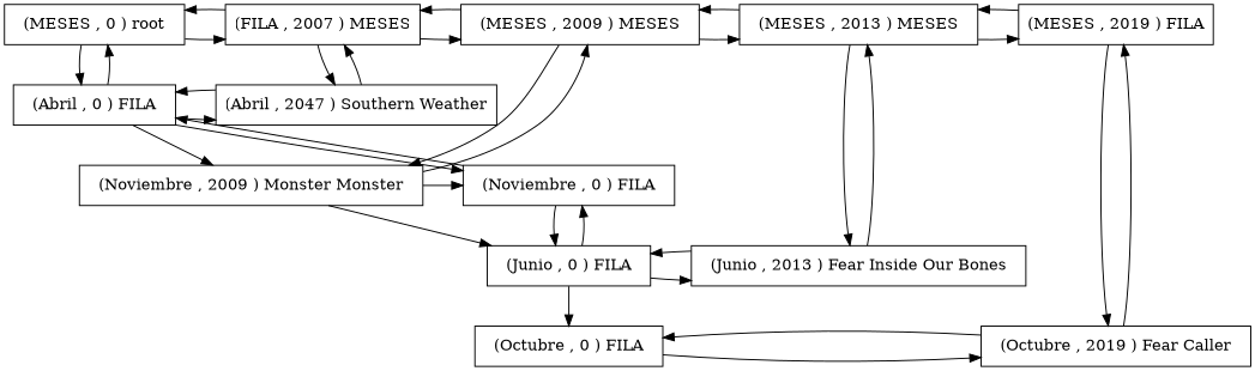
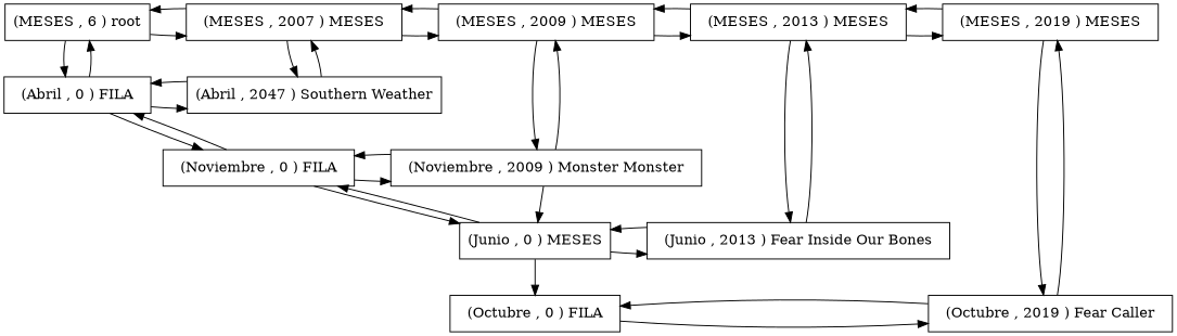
  digraph {
    nodesep=0.5
    rankdir=TB
    node [shape=rectangle]
-   n1 [height=0.5 label="  (MESES , 0 ) root  " width=0.5]
-   n2 [height=0.5 label="(FILA , 2007 ) MESES" width=0.5]
+   n1 [height=0.5 label="(MESES , 6 ) root" width=0.5]
+   n2 [height=0.5 label="  (MESES , 2007 ) MESES  " width=0.5]
    n3 [height=0.5 label="  (MESES , 2009 ) MESES  " width=0.5]
    n4 [height=0.5 label="  (MESES , 2013 ) MESES  " width=0.5]
-   n5 [height=0.5 label="(MESES , 2019 ) FILA" width=0.5]
+   n5 [height=0.5 label="  (MESES , 2019 ) MESES  " width=0.5]
    n6 [height=0.5 label="  (Abril , 0 ) FILA  " width=0.5]
    n7 [height=0.5 label="(Abril , 2047 ) Southern Weather" width=0.5]
    n8 [height=0.5 label="  (Noviembre , 0 ) FILA  " width=0.5]
    n9 [height=0.5 label="  (Noviembre , 2009 ) Monster Monster  " width=0.5]
-   n10 [height=0.5 label="  (Junio , 0 ) FILA  " width=0.5]
+   n10 [height=0.5 label="(Junio , 0 ) MESES" width=0.5]
    n11 [height=0.5 label="  (Junio , 2013 ) Fear Inside Our Bones  " width=0.5]
    n12 [height=0.5 label="  (Octubre , 0 ) FILA  " width=0.5]
    n13 [height=0.5 label="  (Octubre , 2019 ) Fear Caller  " width=0.5]
    subgraph sub_1 {
      rank=same
      n1
      n2
      n3
      n4
      n5
    }
    subgraph sub_2 {
      rank=same
      n6
      n7
    }
    subgraph sub_3 {
      rank=same
      n8
      n9
    }
    subgraph sub_4 {
      rank=same
      n10
      n11
    }
    subgraph sub_5 {
      rank=same
      n12
      n13
    }
    n1 -> n2
    n1 -> n6
    n2 -> n1
    n2 -> n3
    n2 -> n7
    n3 -> n2
    n3 -> n4
    n3 -> n9
    n4 -> n3
    n4 -> n5
    n4 -> n11
    n5 -> n4
    n5 -> n13
    n6 -> n1
    n6 -> n7
    n6 -> n8
    n7 -> n2
    n7 -> n6
    n8 -> n6
-   n6 -> n9
+   n8 -> n9
    n8 -> n10
    n9 -> n3
    n9 -> n8
    n9 -> n10
    n10 -> n8
    n10 -> n11
    n10 -> n12
    n11 -> n4
    n11 -> n10
    n12 -> n13 [constraint=false]
    n13 -> n5
    n13 -> n12 [constraint=false]
  }
